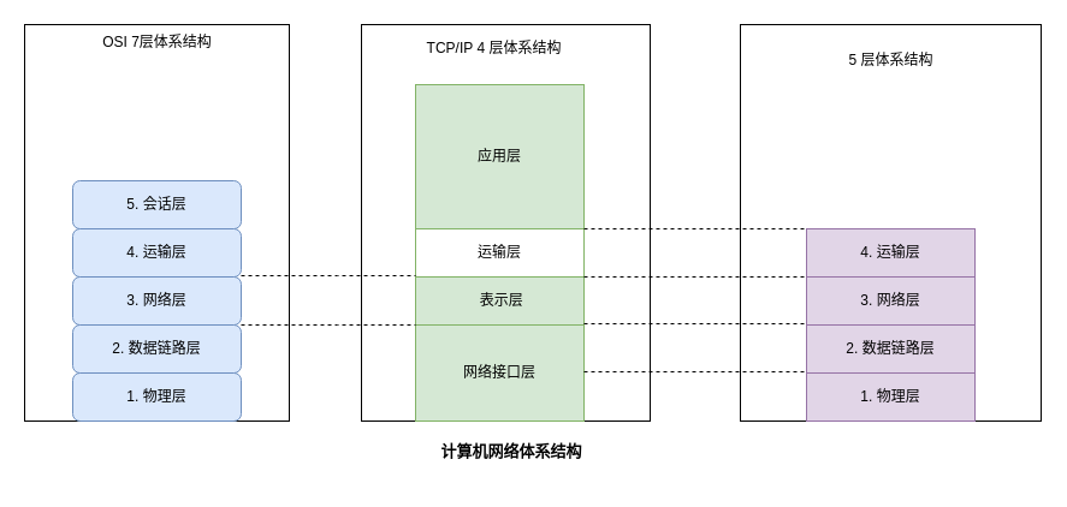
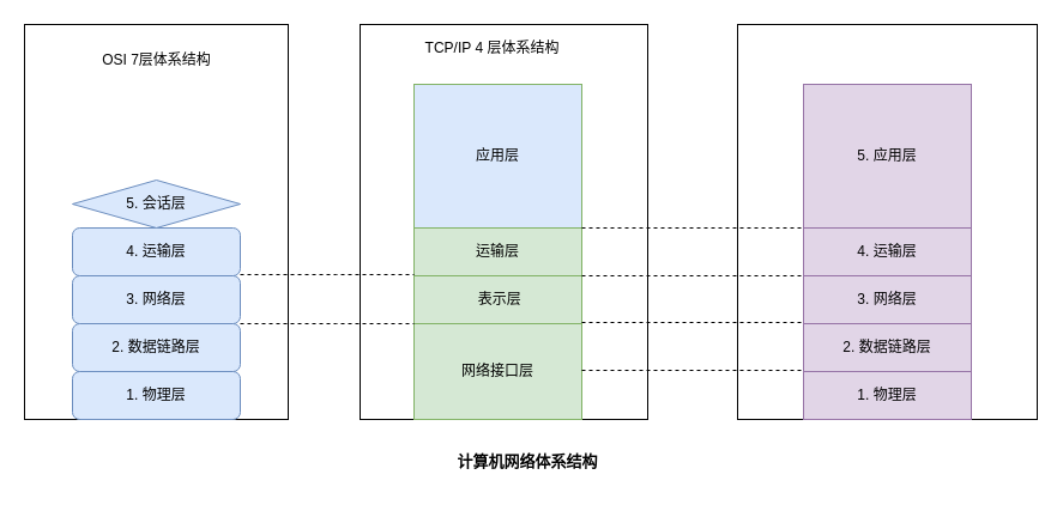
  <mxCell id="0" />
  <mxCell id="1" parent="0" />
  <mxCell id="2" value="" style="rounded=0;whiteSpace=wrap;html=1;" vertex="1" parent="1"><mxGeometry x="615" y="20" width="250" height="330" as="geometry" /></mxCell>
  <mxCell id="3" value="" style="rounded=0;whiteSpace=wrap;html=1;" vertex="1" parent="1"><mxGeometry x="300" y="20" width="240" height="330" as="geometry" /></mxCell>
  <mxCell id="4" value="" style="rounded=0;whiteSpace=wrap;html=1;" vertex="1" parent="1"><mxGeometry x="20" y="20" width="220" height="330" as="geometry" /></mxCell>
  <mxCell id="5" value="&lt;span&gt;4. 运输层&lt;/span&gt;" style="rounded=1;whiteSpace=wrap;html=1;fillColor=#dae8fc;strokeColor=#6c8ebf;" vertex="1" parent="1"><mxGeometry x="60" y="190" width="140" height="40" as="geometry" /></mxCell>
- <mxCell id="6" value="5. 会话层" style="rounded=1;whiteSpace=wrap;html=1;fillColor=#dae8fc;strokeColor=#6c8ebf;" vertex="1" parent="1"><mxGeometry x="60" y="150" width="140" height="40" as="geometry" /></mxCell>
+ <mxCell id="6" value="5. 会话层" style="rhombus;whiteSpace=wrap;html=1;fillColor=#dae8fc;strokeColor=#6c8ebf;" vertex="1" parent="1"><mxGeometry x="60" y="150" width="140" height="40" as="geometry" /></mxCell>
  <mxCell id="7" value="3. 网络层" style="rounded=1;whiteSpace=wrap;html=1;fillColor=#dae8fc;strokeColor=#6c8ebf;" vertex="1" parent="1"><mxGeometry x="60" y="230" width="140" height="40" as="geometry" /></mxCell>
  <mxCell id="8" value="2. 数据链路层" style="rounded=1;whiteSpace=wrap;html=1;fillColor=#dae8fc;strokeColor=#6c8ebf;" vertex="1" parent="1"><mxGeometry x="60" y="270" width="140" height="40" as="geometry" /></mxCell>
  <mxCell id="9" value="1. 物理层" style="rounded=1;whiteSpace=wrap;html=1;fillColor=#dae8fc;strokeColor=#6c8ebf;" vertex="1" parent="1"><mxGeometry x="60" y="310" width="140" height="40" as="geometry" /></mxCell>
- <mxCell id="10" value="应用层" style="rounded=0;whiteSpace=wrap;html=1;fillColor=#d5e8d4;strokeColor=#82b366;" vertex="1" parent="1"><mxGeometry x="345" y="70" width="140" height="120" as="geometry" /></mxCell>
- <mxCell id="11" value="运输层" style="rounded=0;whiteSpace=wrap;html=1;fillColor=#ffffff;strokeColor=#82b366;" vertex="1" parent="1"><mxGeometry x="345" y="190" width="140" height="40" as="geometry" /></mxCell>
+ <mxCell id="10" value="应用层" style="rounded=0;whiteSpace=wrap;html=1;fillColor=#dae8fc;strokeColor=#82b366;" vertex="1" parent="1"><mxGeometry x="345" y="70" width="140" height="120" as="geometry" /></mxCell>
+ <mxCell id="11" value="运输层" style="rounded=0;whiteSpace=wrap;html=1;fillColor=#d5e8d4;strokeColor=#82b366;" vertex="1" parent="1"><mxGeometry x="345" y="190" width="140" height="40" as="geometry" /></mxCell>
  <mxCell id="12" value="&lt;span&gt;&amp;nbsp;表示层&lt;/span&gt;" style="rounded=0;whiteSpace=wrap;html=1;fillColor=#d5e8d4;strokeColor=#82b366;" vertex="1" parent="1"><mxGeometry x="345" y="230" width="140" height="40" as="geometry" /></mxCell>
  <mxCell id="13" value="网络接口层" style="rounded=0;whiteSpace=wrap;html=1;fillColor=#d5e8d4;strokeColor=#82b366;" vertex="1" parent="1"><mxGeometry x="345" y="270" width="140" height="80" as="geometry" /></mxCell>
  <mxCell id="14" style="edgeStyle=orthogonalEdgeStyle;rounded=0;orthogonalLoop=1;jettySize=auto;html=1;exitX=1;exitY=1;exitDx=0;exitDy=0;entryX=0;entryY=1;entryDx=0;entryDy=0;endArrow=none;endFill=0;dashed=1;" edge="1" parent="1"><mxGeometry relative="1" as="geometry"><mxPoint x="200" y="229" as="sourcePoint" /><mxPoint x="345" y="229" as="targetPoint" /><Array as="points"><mxPoint x="280" y="229" /><mxPoint x="280" y="229" /></Array></mxGeometry></mxCell>
  <mxCell id="15" style="edgeStyle=orthogonalEdgeStyle;rounded=0;orthogonalLoop=1;jettySize=auto;html=1;exitX=1;exitY=1;exitDx=0;exitDy=0;entryX=0;entryY=1;entryDx=0;entryDy=0;endArrow=none;endFill=0;dashed=1;" edge="1" parent="1"><mxGeometry relative="1" as="geometry"><mxPoint x="200" y="270" as="sourcePoint" /><mxPoint x="345" y="270" as="targetPoint" /><Array as="points"><mxPoint x="280" y="270" /><mxPoint x="280" y="270" /></Array></mxGeometry></mxCell>
- <mxCell id="16" value="OSI 7层体系结构" style="text;html=1;strokeColor=none;fillColor=none;align=center;verticalAlign=middle;whiteSpace=wrap;rounded=0;" vertex="1" parent="1"><mxGeometry x="72.5" y="25" width="115" height="20" as="geometry" /></mxCell>
+ <mxCell id="16" value="OSI 7层体系结构" style="text;html=1;strokeColor=none;fillColor=none;align=center;verticalAlign=middle;whiteSpace=wrap;rounded=0;" vertex="1" parent="1"><mxGeometry x="72.5" y="40" width="115" height="20" as="geometry" /></mxCell>
  <mxCell id="17" value="TCP/IP 4 层体系结构" style="text;html=1;strokeColor=none;fillColor=none;align=center;verticalAlign=middle;whiteSpace=wrap;rounded=0;" vertex="1" parent="1"><mxGeometry x="352.5" y="30" width="115" height="20" as="geometry" /></mxCell>
+ <mxCell id="18" value="5. 应用层" style="rounded=0;whiteSpace=wrap;html=1;fillColor=#e1d5e7;strokeColor=#9673a6;" vertex="1" parent="1"><mxGeometry x="670" y="70" width="140" height="120" as="geometry" /></mxCell>
  <mxCell id="19" value="4. 运输层" style="rounded=0;whiteSpace=wrap;html=1;fillColor=#e1d5e7;strokeColor=#9673a6;" vertex="1" parent="1"><mxGeometry x="670" y="190" width="140" height="40" as="geometry" /></mxCell>
  <mxCell id="20" value="3. 网络层" style="rounded=0;whiteSpace=wrap;html=1;fillColor=#e1d5e7;strokeColor=#9673a6;" vertex="1" parent="1"><mxGeometry x="670" y="230" width="140" height="40" as="geometry" /></mxCell>
  <mxCell id="21" value="2. 数据链路层" style="rounded=0;whiteSpace=wrap;html=1;fillColor=#e1d5e7;strokeColor=#9673a6;" vertex="1" parent="1"><mxGeometry x="670" y="270" width="140" height="40" as="geometry" /></mxCell>
  <mxCell id="22" value="1. 物理层" style="rounded=0;whiteSpace=wrap;html=1;fillColor=#e1d5e7;strokeColor=#9673a6;" vertex="1" parent="1"><mxGeometry x="670" y="310" width="140" height="40" as="geometry" /></mxCell>
- <mxCell id="23" value="5 层体系结构" style="text;html=1;strokeColor=none;fillColor=none;align=center;verticalAlign=middle;whiteSpace=wrap;rounded=0;" vertex="1" parent="1"><mxGeometry x="682.5" y="40" width="115" height="20" as="geometry" /></mxCell>
  <mxCell id="24" style="edgeStyle=orthogonalEdgeStyle;rounded=0;orthogonalLoop=1;jettySize=auto;html=1;exitX=1;exitY=1;exitDx=0;exitDy=0;entryX=0;entryY=0;entryDx=0;entryDy=0;endArrow=none;endFill=0;dashed=1;" edge="1" parent="1" target="19"><mxGeometry relative="1" as="geometry"><mxPoint x="485" y="190" as="sourcePoint" /><mxPoint x="630" y="190" as="targetPoint" /><Array as="points"><mxPoint x="620" y="190" /><mxPoint x="620" y="190" /></Array></mxGeometry></mxCell>
  <mxCell id="25" style="edgeStyle=orthogonalEdgeStyle;rounded=0;orthogonalLoop=1;jettySize=auto;html=1;exitX=1;exitY=1;exitDx=0;exitDy=0;entryX=0;entryY=0;entryDx=0;entryDy=0;endArrow=none;endFill=0;dashed=1;" edge="1" parent="1"><mxGeometry relative="1" as="geometry"><mxPoint x="485" y="230" as="sourcePoint" /><mxPoint x="670" y="230" as="targetPoint" /><Array as="points"><mxPoint x="620" y="230" /><mxPoint x="620" y="230" /></Array></mxGeometry></mxCell>
  <mxCell id="26" style="edgeStyle=orthogonalEdgeStyle;rounded=0;orthogonalLoop=1;jettySize=auto;html=1;exitX=1;exitY=1;exitDx=0;exitDy=0;entryX=0;entryY=0;entryDx=0;entryDy=0;endArrow=none;endFill=0;dashed=1;" edge="1" parent="1"><mxGeometry relative="1" as="geometry"><mxPoint x="485" y="269" as="sourcePoint" /><mxPoint x="670" y="269" as="targetPoint" /><Array as="points"><mxPoint x="620" y="269" /><mxPoint x="620" y="269" /></Array></mxGeometry></mxCell>
  <mxCell id="27" style="edgeStyle=orthogonalEdgeStyle;rounded=0;orthogonalLoop=1;jettySize=auto;html=1;exitX=1;exitY=1;exitDx=0;exitDy=0;entryX=0;entryY=0;entryDx=0;entryDy=0;endArrow=none;endFill=0;dashed=1;" edge="1" parent="1"><mxGeometry relative="1" as="geometry"><mxPoint x="485" y="309" as="sourcePoint" /><mxPoint x="670" y="309" as="targetPoint" /><Array as="points"><mxPoint x="620" y="309" /><mxPoint x="620" y="309" /></Array></mxGeometry></mxCell>
- <mxCell id="28" value="&lt;b&gt;&lt;font style=&quot;font-size: 13px&quot;&gt;计算机网络体系结构&lt;/font&gt;&lt;/b&gt;" style="text;html=1;strokeColor=none;fillColor=none;align=center;verticalAlign=middle;whiteSpace=wrap;rounded=0;" vertex="1" parent="1"><mxGeometry x="345" y="360" width="160" height="30" as="geometry" /></mxCell>
+ <mxCell id="28" value="&lt;b&gt;&lt;font style=&quot;font-size: 13px&quot;&gt;计算机网络体系结构&lt;/font&gt;&lt;/b&gt;" style="text;html=1;strokeColor=none;fillColor=none;align=center;verticalAlign=middle;whiteSpace=wrap;rounded=0;" vertex="1" parent="1"><mxGeometry x="360" y="370" width="160" height="30" as="geometry" /></mxCell>
